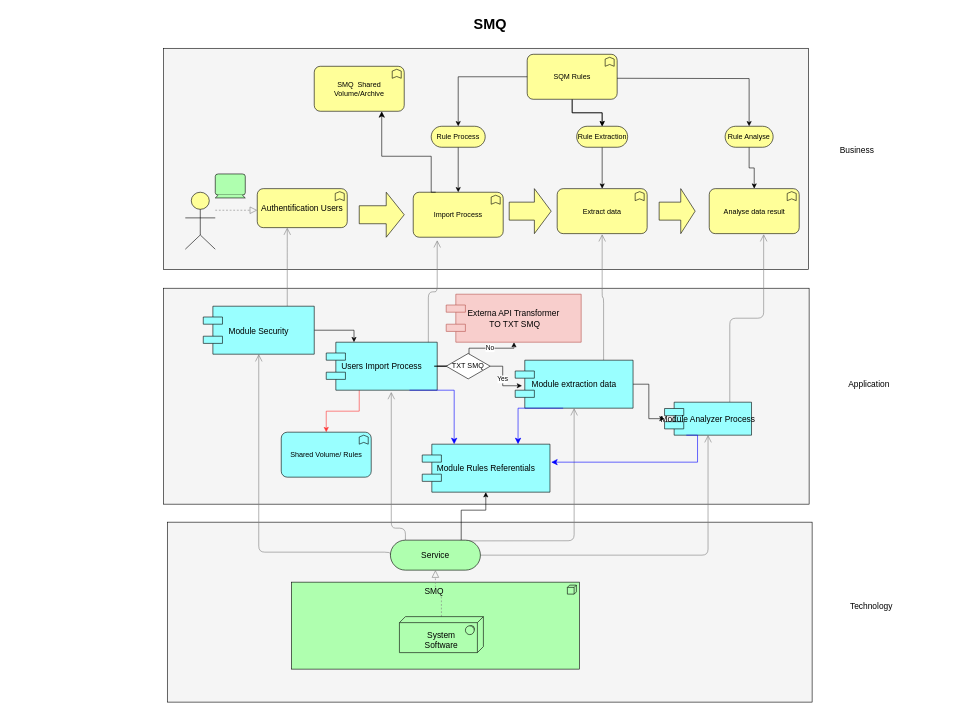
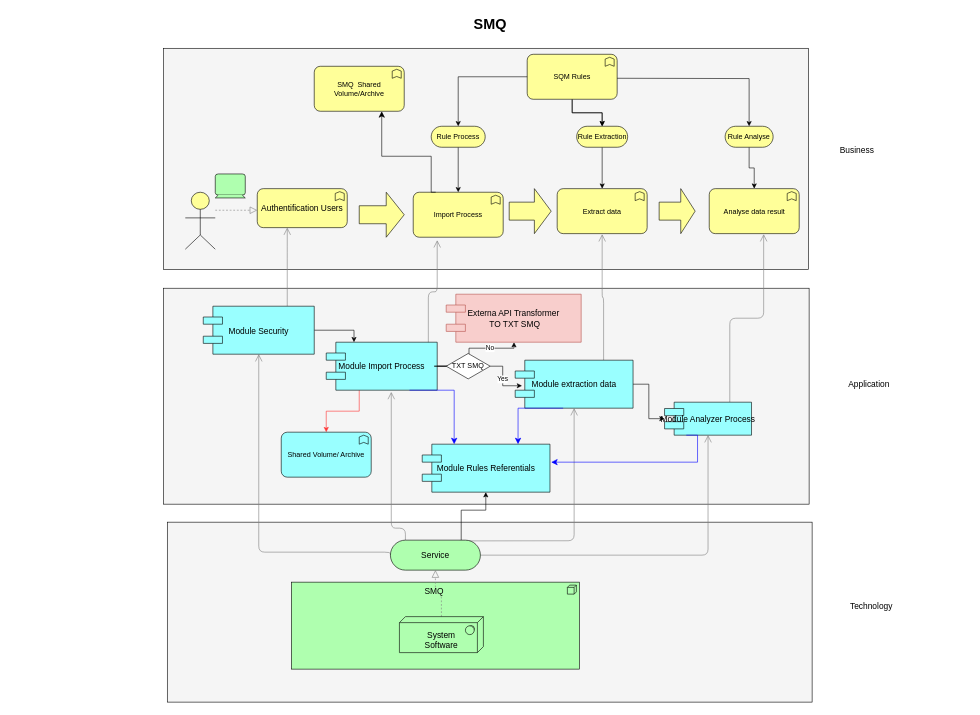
  <mxCell id="0" />
  <mxCell id="1" parent="0" />
  <mxCell id="2" value="" style="whiteSpace=wrap;html=1;strokeColor=default;strokeWidth=1;fillColor=#f5f5f5;fontSize=14;" parent="1" vertex="1"><mxGeometry x="278" y="870" width="1075" height="300" as="geometry" /></mxCell>
  <mxCell id="3" value="" style="whiteSpace=wrap;html=1;strokeColor=default;strokeWidth=1;fillColor=#f5f5f5;fontSize=14;" parent="1" vertex="1"><mxGeometry x="272" y="480" width="1076" height="360" as="geometry" /></mxCell>
  <mxCell id="4" value="" style="whiteSpace=wrap;html=1;strokeColor=default;strokeWidth=1;fillColor=#f5f5f5;fontSize=14;" parent="1" vertex="1"><mxGeometry x="272" y="80" width="1075" height="369" as="geometry" /></mxCell>
  <mxCell id="5" value="SMQ&amp;nbsp;" style="html=1;whiteSpace=wrap;fillColor=#AFFFAF;shape=mxgraph.archimate3.application;appType=node;archiType=square;fontSize=14;verticalAlign=top;" parent="1" vertex="1"><mxGeometry x="485" y="970" width="480" height="145" as="geometry" /></mxCell>
  <mxCell id="6" style="edgeStyle=elbowEdgeStyle;rounded=1;elbow=vertical;html=1;startSize=10;endArrow=block;endFill=0;endSize=10;jettySize=auto;orthogonalLoop=1;strokeColor=#808080;fontSize=14;dashed=1;" parent="1" source="7" target="13" edge="1"><mxGeometry relative="1" as="geometry" /></mxCell>
  <mxCell id="7" value="&lt;div&gt;&lt;br&gt;&lt;/div&gt;&lt;div&gt;&lt;span&gt;System&lt;/span&gt;&lt;div&gt;Software&lt;/div&gt;&lt;/div&gt;" style="html=1;whiteSpace=wrap;fillColor=#AFFFAF;shape=mxgraph.archimate3.tech;techType=sysSw;fontSize=14;" parent="1" vertex="1"><mxGeometry x="665" y="1027.5" width="140" height="60" as="geometry" /></mxCell>
  <mxCell id="8" style="edgeStyle=elbowEdgeStyle;rounded=1;elbow=vertical;html=1;startSize=10;endArrow=open;endFill=0;endSize=10;jettySize=auto;orthogonalLoop=1;strokeColor=#808080;fontSize=14;exitX=0;exitY=0;exitDx=150;exitDy=25;exitPerimeter=0;" parent="1" source="13" target="25" edge="1"><mxGeometry relative="1" as="geometry"><Array as="points"><mxPoint x="988" y="925" /><mxPoint x="1148" y="810" /><mxPoint x="987" y="680" /></Array></mxGeometry></mxCell>
  <mxCell id="9" style="edgeStyle=elbowEdgeStyle;rounded=1;elbow=vertical;html=1;startSize=10;endArrow=open;endFill=0;endSize=10;jettySize=auto;orthogonalLoop=1;strokeColor=#808080;fontSize=14;entryX=0.5;entryY=1;exitX=0.769;exitY=0.025;exitPerimeter=0;" parent="1" source="13" target="23" edge="1"><mxGeometry relative="1" as="geometry"><Array as="points"><mxPoint x="798" y="901" /><mxPoint x="908" y="750" /><mxPoint x="887" y="630" /></Array></mxGeometry></mxCell>
  <mxCell id="10" style="edgeStyle=elbowEdgeStyle;rounded=1;elbow=vertical;html=1;startSize=10;endArrow=open;endFill=0;endSize=10;jettySize=auto;orthogonalLoop=1;strokeColor=#808080;fontSize=14;entryX=0.586;entryY=1.037;entryDx=0;entryDy=0;entryPerimeter=0;exitX=0;exitY=0;exitDx=25;exitDy=0;exitPerimeter=0;" parent="1" source="13" target="20" edge="1"><mxGeometry relative="1" as="geometry"><Array as="points"><mxPoint x="658" y="880" /><mxPoint x="738" y="780" /><mxPoint x="725" y="670" /></Array></mxGeometry></mxCell>
  <mxCell id="11" style="edgeStyle=elbowEdgeStyle;rounded=1;elbow=vertical;html=1;startSize=10;endArrow=open;endFill=0;endSize=10;jettySize=auto;orthogonalLoop=1;strokeColor=#808080;fontSize=14;exitX=0;exitY=0;exitPerimeter=0;exitDx=0;exitDy=25;" parent="1" source="13" target="16" edge="1"><mxGeometry relative="1" as="geometry"><Array as="points"><mxPoint x="588" y="920" /><mxPoint x="558" y="900" /><mxPoint x="518" y="730" /><mxPoint x="667" y="630" /></Array></mxGeometry></mxCell>
  <mxCell id="12" value="" style="edgeStyle=orthogonalEdgeStyle;rounded=0;orthogonalLoop=1;jettySize=auto;html=1;" parent="1" source="13" target="51" edge="1"><mxGeometry relative="1" as="geometry"><Array as="points"><mxPoint x="768" y="850" /><mxPoint x="809" y="850" /></Array></mxGeometry></mxCell>
  <mxCell id="13" value="Service" style="html=1;whiteSpace=wrap;fillColor=#AFFFAF;shape=mxgraph.archimate3.service;fontSize=14;" parent="1" vertex="1"><mxGeometry x="650" y="900" width="150" height="50" as="geometry" /></mxCell>
  <mxCell id="14" style="edgeStyle=elbowEdgeStyle;rounded=1;elbow=vertical;html=1;startSize=10;endArrow=open;endFill=0;endSize=10;jettySize=auto;orthogonalLoop=1;strokeColor=#808080;fontSize=14;" parent="1" source="16" target="26" edge="1"><mxGeometry relative="1" as="geometry"><Array as="points"><mxPoint x="478" y="420" /><mxPoint x="608" y="300" /><mxPoint x="388" y="360" /></Array></mxGeometry></mxCell>
  <mxCell id="15" value="" style="edgeStyle=orthogonalEdgeStyle;rounded=0;orthogonalLoop=1;jettySize=auto;html=1;entryX=0.25;entryY=0;entryDx=0;entryDy=0;" parent="1" source="16" target="20" edge="1"><mxGeometry relative="1" as="geometry" /></mxCell>
  <mxCell id="16" value="Module Security" style="shape=component;align=center;fillColor=#99ffff;gradientColor=none;fontSize=14;" parent="1" vertex="1"><mxGeometry x="338" y="510" width="185" height="80" as="geometry" /></mxCell>
  <mxCell id="17" style="edgeStyle=elbowEdgeStyle;rounded=1;elbow=vertical;html=1;startSize=10;endArrow=open;endFill=0;endSize=10;jettySize=auto;orthogonalLoop=1;strokeColor=#808080;fontSize=14;exitX=0.92;exitY=0.015;exitDx=0;exitDy=0;exitPerimeter=0;" parent="1" source="20" edge="1"><mxGeometry relative="1" as="geometry"><mxPoint x="728" y="400" as="targetPoint" /></mxGeometry></mxCell>
  <mxCell id="18" value="Yes" style="edgeStyle=orthogonalEdgeStyle;rounded=0;orthogonalLoop=1;jettySize=auto;html=1;startArrow=none;entryX=0.058;entryY=0.533;entryDx=0;entryDy=0;entryPerimeter=0;" parent="1" source="62" target="23" edge="1"><mxGeometry relative="1" as="geometry" /></mxCell>
  <mxCell id="19" value="" style="edgeStyle=orthogonalEdgeStyle;rounded=0;orthogonalLoop=1;jettySize=auto;html=1;strokeColor=#FF3333;" parent="1" source="20" target="58" edge="1"><mxGeometry relative="1" as="geometry"><Array as="points"><mxPoint x="598" y="685" /><mxPoint x="543" y="685" /></Array></mxGeometry></mxCell>
- <mxCell id="20" value="Users Import Process" style="shape=component;align=center;fillColor=#99ffff;gradientColor=none;fontSize=14;" parent="1" vertex="1"><mxGeometry x="543" y="570" width="185" height="80" as="geometry" /></mxCell>
+ <mxCell id="20" value="Module Import Process" style="shape=component;align=center;fillColor=#99ffff;gradientColor=none;fontSize=14;" parent="1" vertex="1"><mxGeometry x="543" y="570" width="185" height="80" as="geometry" /></mxCell>
  <mxCell id="21" style="edgeStyle=elbowEdgeStyle;rounded=1;elbow=vertical;html=1;startSize=10;endArrow=open;endFill=0;endSize=10;jettySize=auto;orthogonalLoop=1;strokeColor=#808080;fontSize=14;exitX=0.75;exitY=0;exitDx=0;exitDy=0;" parent="1" source="23" edge="1"><mxGeometry relative="1" as="geometry"><mxPoint x="1003" y="390" as="targetPoint" /></mxGeometry></mxCell>
  <mxCell id="22" value="" style="edgeStyle=orthogonalEdgeStyle;rounded=0;orthogonalLoop=1;jettySize=auto;html=1;" parent="1" source="23" target="25" edge="1"><mxGeometry relative="1" as="geometry" /></mxCell>
  <mxCell id="23" value="Module extraction data" style="shape=component;align=center;fillColor=#99ffff;gradientColor=none;fontSize=14;" parent="1" vertex="1"><mxGeometry x="858" y="600" width="196.5" height="80" as="geometry" /></mxCell>
  <mxCell id="24" style="edgeStyle=elbowEdgeStyle;rounded=1;elbow=vertical;html=1;startSize=10;endArrow=open;endFill=0;endSize=10;jettySize=auto;orthogonalLoop=1;strokeColor=#808080;fontSize=14;exitX=0.75;exitY=0;exitDx=0;exitDy=0;entryX=0.677;entryY=1.012;entryDx=0;entryDy=0;entryPerimeter=0;" parent="1" source="25" edge="1"><mxGeometry relative="1" as="geometry"><mxPoint x="1272.229" y="389.9" as="targetPoint" /></mxGeometry></mxCell>
  <mxCell id="25" value="Module Analyzer Process" style="shape=component;align=center;fillColor=#99ffff;gradientColor=none;fontSize=14;" parent="1" vertex="1"><mxGeometry x="1107" y="670" width="145" height="55" as="geometry" /></mxCell>
  <mxCell id="26" value="Authentification Users" style="html=1;whiteSpace=wrap;fillColor=#ffff99;shape=mxgraph.archimate3.application;appType=func;archiType=rounded;fontSize=14;" parent="1" vertex="1"><mxGeometry x="428" y="314" width="150" height="65" as="geometry" /></mxCell>
  <mxCell id="27" value="Technology" style="text;html=1;strokeColor=none;fillColor=none;align=center;verticalAlign=middle;whiteSpace=wrap;fontSize=14;" parent="1" vertex="1"><mxGeometry x="1331.5" y="1000" width="240" height="20" as="geometry" /></mxCell>
  <mxCell id="28" value="Application" style="text;html=1;strokeColor=none;fillColor=none;align=center;verticalAlign=middle;whiteSpace=wrap;fontSize=14;" parent="1" vertex="1"><mxGeometry x="1328" y="630" width="240" height="20" as="geometry" /></mxCell>
  <mxCell id="29" value="Business" style="text;html=1;strokeColor=none;fillColor=none;align=center;verticalAlign=middle;whiteSpace=wrap;fontSize=14;" parent="1" vertex="1"><mxGeometry x="1308" y="240" width="240" height="20" as="geometry" /></mxCell>
  <mxCell id="30" style="edgeStyle=elbowEdgeStyle;rounded=1;elbow=vertical;html=1;dashed=1;startSize=10;endArrow=block;endFill=0;endSize=10;jettySize=auto;orthogonalLoop=1;strokeColor=#808080;fontSize=14;" parent="1" source="31" target="26" edge="1"><mxGeometry relative="1" as="geometry" /></mxCell>
  <mxCell id="31" value="" style="html=1;whiteSpace=wrap;fillColor=#ffff99;shape=mxgraph.archimate3.actor;fontSize=14;" parent="1" vertex="1"><mxGeometry x="308" y="320" width="50" height="95" as="geometry" /></mxCell>
  <mxCell id="32" value="SMQ" style="text;strokeColor=none;fillColor=none;html=1;fontSize=24;fontStyle=1;verticalAlign=middle;align=center;" parent="1" vertex="1"><mxGeometry x="20.5" y="20" width="1590" height="40" as="geometry" /></mxCell>
  <mxCell id="33" value="" style="html=1;outlineConnect=0;whiteSpace=wrap;fillColor=#ffff99;shape=mxgraph.archimate3.process;" parent="1" vertex="1"><mxGeometry x="598" y="320" width="75" height="75" as="geometry" /></mxCell>
  <mxCell id="34" value="" style="html=1;outlineConnect=0;whiteSpace=wrap;fillColor=#ffff99;shape=mxgraph.archimate3.process;" parent="1" vertex="1"><mxGeometry x="848" y="314" width="70" height="75" as="geometry" /></mxCell>
  <mxCell id="35" value="" style="html=1;outlineConnect=0;whiteSpace=wrap;fillColor=#ffff99;shape=mxgraph.archimate3.process;" parent="1" vertex="1"><mxGeometry x="1098" y="314" width="60" height="75" as="geometry" /></mxCell>
  <mxCell id="36" value="Import Process" style="html=1;outlineConnect=0;whiteSpace=wrap;fillColor=#ffff99;shape=mxgraph.archimate3.application;appType=func;archiType=rounded;" parent="1" vertex="1"><mxGeometry x="688" y="320" width="150" height="75" as="geometry" /></mxCell>
  <mxCell id="37" value="Extract data" style="html=1;outlineConnect=0;whiteSpace=wrap;fillColor=#ffff99;shape=mxgraph.archimate3.application;appType=func;archiType=rounded;" parent="1" vertex="1"><mxGeometry x="928" y="314" width="150" height="75" as="geometry" /></mxCell>
  <mxCell id="38" value="Analyse data result" style="html=1;outlineConnect=0;whiteSpace=wrap;fillColor=#ffff99;shape=mxgraph.archimate3.application;appType=func;archiType=rounded;" parent="1" vertex="1"><mxGeometry x="1181.5" y="314" width="150" height="75" as="geometry" /></mxCell>
  <mxCell id="39" value="" style="html=1;outlineConnect=0;whiteSpace=wrap;fillColor=#AFFFAF;shape=mxgraph.archimate3.device;" parent="1" vertex="1"><mxGeometry x="358" y="289.5" width="50" height="40" as="geometry" /></mxCell>
  <mxCell id="40" value="" style="edgeStyle=orthogonalEdgeStyle;rounded=0;orthogonalLoop=1;jettySize=auto;html=1;" parent="1" source="41" target="36" edge="1"><mxGeometry relative="1" as="geometry" /></mxCell>
  <mxCell id="41" value="Rule Process" style="html=1;outlineConnect=0;whiteSpace=wrap;fillColor=#ffff99;shape=mxgraph.archimate3.service;" parent="1" vertex="1"><mxGeometry x="718" y="210" width="90" height="35" as="geometry" /></mxCell>
  <mxCell id="42" value="" style="edgeStyle=orthogonalEdgeStyle;rounded=0;orthogonalLoop=1;jettySize=auto;html=1;" parent="1" source="43" target="37" edge="1"><mxGeometry relative="1" as="geometry" /></mxCell>
  <mxCell id="43" value="Rule Extraction" style="html=1;outlineConnect=0;whiteSpace=wrap;fillColor=#ffff99;shape=mxgraph.archimate3.service;" parent="1" vertex="1"><mxGeometry x="960.5" y="210" width="85" height="35" as="geometry" /></mxCell>
  <mxCell id="44" value="" style="edgeStyle=orthogonalEdgeStyle;rounded=0;orthogonalLoop=1;jettySize=auto;html=1;entryX=0.5;entryY=0;entryDx=0;entryDy=0;entryPerimeter=0;" parent="1" source="45" target="38" edge="1"><mxGeometry relative="1" as="geometry"><mxPoint x="1248" y="310" as="targetPoint" /></mxGeometry></mxCell>
  <mxCell id="45" value="Rule Analyse" style="html=1;outlineConnect=0;whiteSpace=wrap;fillColor=#ffff99;shape=mxgraph.archimate3.service;" parent="1" vertex="1"><mxGeometry x="1208" y="210" width="80" height="35" as="geometry" /></mxCell>
  <mxCell id="46" value="" style="edgeStyle=orthogonalEdgeStyle;rounded=0;orthogonalLoop=1;jettySize=auto;html=1;" parent="1" source="48" target="43" edge="1"><mxGeometry relative="1" as="geometry" /></mxCell>
  <mxCell id="47" value="" style="edgeStyle=orthogonalEdgeStyle;rounded=0;orthogonalLoop=1;jettySize=auto;html=1;" parent="1" source="48" target="43" edge="1"><mxGeometry relative="1" as="geometry" /></mxCell>
  <mxCell id="48" value="SQM Rules" style="html=1;outlineConnect=0;whiteSpace=wrap;fillColor=#ffff99;shape=mxgraph.archimate3.application;appType=func;archiType=rounded;" parent="1" vertex="1"><mxGeometry x="878" y="90" width="150" height="75" as="geometry" /></mxCell>
  <mxCell id="49" value="" style="edgeStyle=orthogonalEdgeStyle;rounded=0;orthogonalLoop=1;jettySize=auto;html=1;entryX=0.5;entryY=0;entryDx=0;entryDy=0;entryPerimeter=0;" parent="1" target="45" edge="1"><mxGeometry relative="1" as="geometry"><mxPoint x="1028" y="130" as="sourcePoint" /><mxPoint x="1078" y="175" as="targetPoint" /></mxGeometry></mxCell>
  <mxCell id="50" value="" style="edgeStyle=orthogonalEdgeStyle;rounded=0;orthogonalLoop=1;jettySize=auto;html=1;exitX=0;exitY=0.5;exitDx=0;exitDy=0;exitPerimeter=0;" parent="1" source="48" target="41" edge="1"><mxGeometry relative="1" as="geometry"><mxPoint x="808" y="140" as="sourcePoint" /><mxPoint x="858" y="185" as="targetPoint" /><Array as="points" /></mxGeometry></mxCell>
  <mxCell id="51" value="Module Rules Referentials" style="shape=component;align=center;fillColor=#99ffff;gradientColor=none;fontSize=14;" parent="1" vertex="1"><mxGeometry x="703" y="740" width="213" height="80" as="geometry" /></mxCell>
  <mxCell id="52" value="" style="edgeStyle=segmentEdgeStyle;endArrow=classic;html=1;curved=0;rounded=0;endSize=8;startSize=8;exitX=0.25;exitY=1;exitDx=0;exitDy=0;strokeColor=#0000FF;" parent="1" source="25" edge="1"><mxGeometry width="50" height="50" relative="1" as="geometry"><mxPoint x="868" y="850" as="sourcePoint" /><mxPoint x="918" y="770" as="targetPoint" /><Array as="points"><mxPoint x="1162" y="770" /></Array></mxGeometry></mxCell>
  <mxCell id="53" value="" style="edgeStyle=segmentEdgeStyle;endArrow=classic;html=1;curved=0;rounded=0;endSize=8;startSize=8;strokeColor=#0000FF;entryX=0.75;entryY=0;entryDx=0;entryDy=0;" parent="1" target="51" edge="1"><mxGeometry width="50" height="50" relative="1" as="geometry"><mxPoint x="938" y="680" as="sourcePoint" /><mxPoint x="928" y="780" as="targetPoint" /><Array as="points" /></mxGeometry></mxCell>
  <mxCell id="54" value="" style="edgeStyle=segmentEdgeStyle;endArrow=classic;html=1;curved=0;rounded=0;endSize=8;startSize=8;strokeColor=#0000FF;exitX=0.75;exitY=1;exitDx=0;exitDy=0;entryX=0.25;entryY=0;entryDx=0;entryDy=0;" parent="1" source="20" target="51" edge="1"><mxGeometry width="50" height="50" relative="1" as="geometry"><mxPoint x="1172" y="770" as="sourcePoint" /><mxPoint x="928" y="780" as="targetPoint" /><Array as="points" /></mxGeometry></mxCell>
  <mxCell id="55" style="edgeStyle=orthogonalEdgeStyle;rounded=0;orthogonalLoop=1;jettySize=auto;html=1;exitX=0.5;exitY=1;exitDx=0;exitDy=0;exitPerimeter=0;" parent="1" source="45" target="45" edge="1"><mxGeometry relative="1" as="geometry" /></mxCell>
  <mxCell id="56" value="SMQ&amp;nbsp; Shared Volume/Archive" style="html=1;outlineConnect=0;whiteSpace=wrap;fillColor=#ffff99;shape=mxgraph.archimate3.application;appType=func;archiType=rounded;" parent="1" vertex="1"><mxGeometry x="523" y="110" width="150" height="75" as="geometry" /></mxCell>
  <mxCell id="57" value="" style="edgeStyle=segmentEdgeStyle;endArrow=classic;html=1;curved=0;rounded=0;endSize=8;startSize=8;entryX=0.75;entryY=1;entryDx=0;entryDy=0;entryPerimeter=0;exitX=0.25;exitY=0;exitDx=0;exitDy=0;exitPerimeter=0;" parent="1" source="36" target="56" edge="1"><mxGeometry width="50" height="50" relative="1" as="geometry"><mxPoint x="738" y="330" as="sourcePoint" /><mxPoint x="788" y="360" as="targetPoint" /><Array as="points"><mxPoint x="718" y="320" /><mxPoint x="718" y="260" /><mxPoint x="636" y="260" /></Array></mxGeometry></mxCell>
- <mxCell id="58" value="Shared Volume/ Rules" style="html=1;outlineConnect=0;whiteSpace=wrap;fillColor=#99ffff;shape=mxgraph.archimate3.application;appType=func;archiType=rounded;" parent="1" vertex="1"><mxGeometry x="468" y="720" width="150" height="75" as="geometry" /></mxCell>
+ <mxCell id="58" value="Shared Volume/ Archive" style="html=1;outlineConnect=0;whiteSpace=wrap;fillColor=#99ffff;shape=mxgraph.archimate3.application;appType=func;archiType=rounded;" parent="1" vertex="1"><mxGeometry x="468" y="720" width="150" height="75" as="geometry" /></mxCell>
  <mxCell id="59" value="No" style="edgeStyle=orthogonalEdgeStyle;rounded=0;orthogonalLoop=1;jettySize=auto;html=1;exitX=0.491;exitY=0.032;exitDx=0;exitDy=0;exitPerimeter=0;" edge="1" parent="1" source="62" target="60"><mxGeometry relative="1" as="geometry"><mxPoint x="788" y="590" as="sourcePoint" /><Array as="points"><mxPoint x="781" y="591" /><mxPoint x="781" y="580" /><mxPoint x="856" y="580" /></Array></mxGeometry></mxCell>
  <mxCell id="60" value="Externa API Transformer&#10; TO TXT SMQ" style="shape=component;align=center;fillColor=#f8cecc;fontSize=14;strokeColor=#b85450;" vertex="1" parent="1"><mxGeometry x="743" y="490" width="225" height="80" as="geometry" /></mxCell>
  <mxCell id="61" value="" style="edgeStyle=orthogonalEdgeStyle;rounded=0;orthogonalLoop=1;jettySize=auto;html=1;endArrow=none;" edge="1" parent="1" source="20" target="62"><mxGeometry relative="1" as="geometry"><mxPoint x="728" y="610" as="sourcePoint" /><mxPoint x="858" y="640" as="targetPoint" /></mxGeometry></mxCell>
  <mxCell id="62" value="TXT SMQ" style="html=1;whiteSpace=wrap;aspect=fixed;shape=isoRectangle;" vertex="1" parent="1"><mxGeometry x="743" y="588" width="73.33" height="44" as="geometry" /></mxCell>
